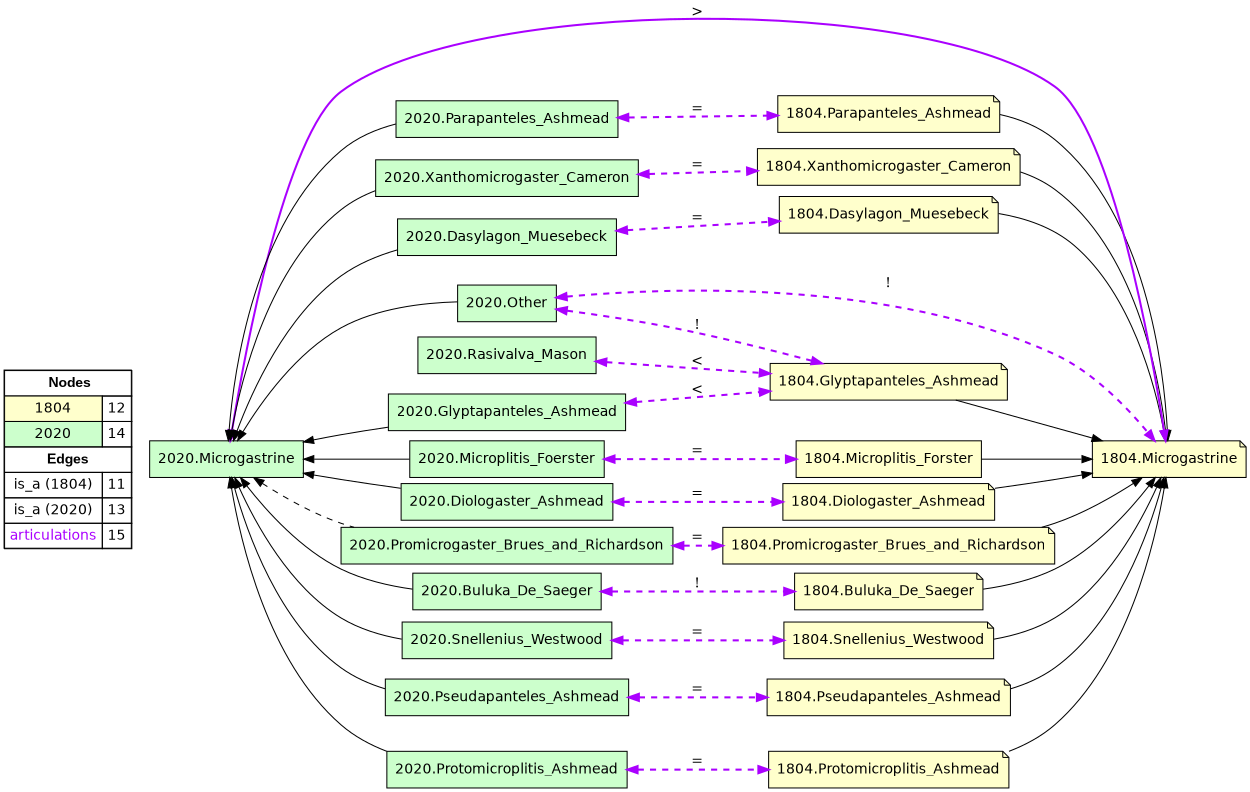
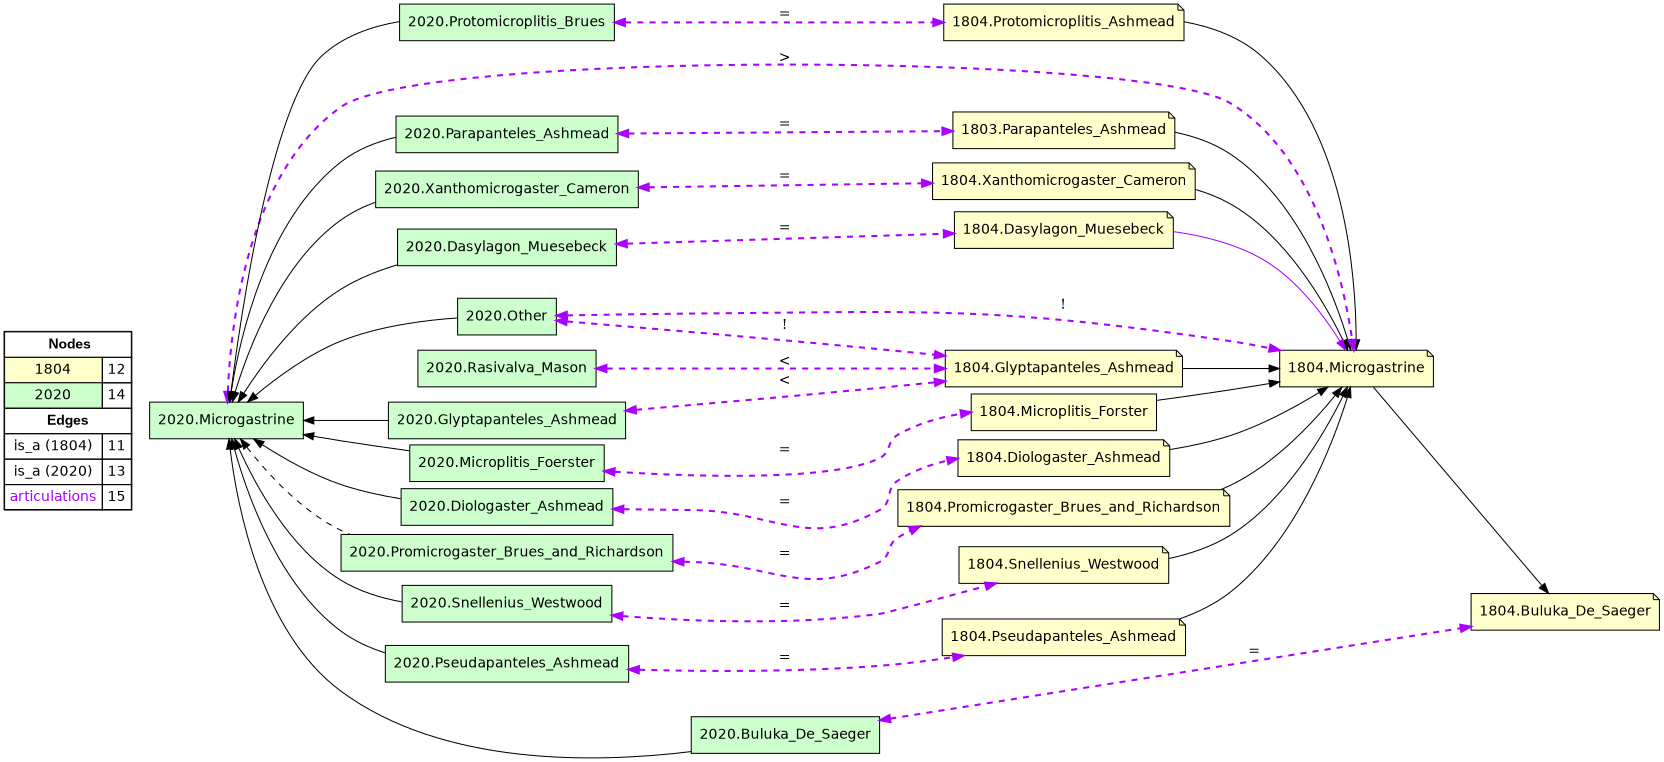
  digraph {
    rankdir=LR
    node [fillcolor="#CCFFCC" fontname=helvetica shape=box style=filled]
    edge [color="#000000" constraint=true dir=both penwidth=1 style=solid]
    n1 [fillcolor=white label=<   <TABLE BORDER="0" CELLBORDER="1" CELLSPACING="0" CELLPADDING="4">  <TR> <TD COLSPAN="2"><font face="Arial Black"> Nodes</font></TD> </TR>  <TR>   <TD bgcolor="#FFFFCC" fontname="helvetica">1804</TD>   <TD>12</TD>   </TR>  <TR>   <TD bgcolor="#CCFFCC" fontname="helvetica">2020</TD>   <TD>14</TD>   </TR>  <TR> <TD COLSPAN="2"><font face = "Arial Black"> Edges </font></TD> </TR>  <TR>   <TD><font color ="#000000">is_a (1804)</font></TD><TD>11</TD> </TR> <TR>   <TD><font color ="#000000">is_a (2020)</font></TD><TD>13</TD> </TR> <TR>   <TD><font color ="#AA00FF">articulations</font></TD><TD>15</TD> </TR> </TABLE>   > margin=0]
    "1804.Xanthomicrogaster_Cameron" [fillcolor="#FFFFCC" shape=note]
    "1804.Microgastrine" [fillcolor="#FFFFCC" shape=note]
    "1804.Diologaster_Ashmead" [fillcolor="#FFFFCC" shape=note]
    "1804.Dasylagon_Muesebeck" [fillcolor="#FFFFCC" shape=note]
    "1804.Buluka_De_Saeger" [fillcolor="#FFFFCC" shape=note]
    "1804.Pseudapanteles_Ashmead" [fillcolor="#FFFFCC" shape=note]
    "1804.Promicrogaster_Brues_and_Richardson" [fillcolor="#FFFFCC" shape=note]
    "1804.Snellenius_Westwood" [fillcolor="#FFFFCC" shape=note]
    "1804.Microplitis_Forster" [fillcolor="#FFFFCC"]
    "1804.Glyptapanteles_Ashmead" [fillcolor="#FFFFCC" shape=note]
    "1804.Protomicroplitis_Ashmead" [fillcolor="#FFFFCC" shape=note]
-   "1804.Parapanteles_Ashmead" [fillcolor="#FFFFCC" shape=note]
+   "1804.Parapanteles_Ashmead" [fillcolor="#FFFFCC" shape=note label="1803.Parapanteles_Ashmead"]
    "2020.Glyptapanteles_Ashmead"
    "2020.Parapanteles_Ashmead"
    "2020.Rasivalva_Mason"
    "2020.Xanthomicrogaster_Cameron"
    "2020.Dasylagon_Muesebeck"
    "2020.Other"
    "2020.Microplitis_Foerster"
    "2020.Diologaster_Ashmead"
    "2020.Promicrogaster_Brues_and_Richardson"
    "2020.Buluka_De_Saeger"
    "2020.Snellenius_Westwood"
    "2020.Microgastrine"
    "2020.Pseudapanteles_Ashmead"
-   "2020.Protomicroplitis_Ashmead"
+   "2020.Protomicroplitis_Ashmead" [label="2020.Protomicroplitis_Brues"]
    subgraph sub_1 {
      rank=source
      n1
    }
    "1804.Xanthomicrogaster_Cameron" -> "1804.Microgastrine" [dir=forward]
    "1804.Diologaster_Ashmead" -> "1804.Microgastrine" [dir=forward]
-   "1804.Dasylagon_Muesebeck" -> "1804.Microgastrine" [dir=forward]
-   "1804.Buluka_De_Saeger" -> "1804.Microgastrine" [dir=forward]
+   "1804.Dasylagon_Muesebeck" -> "1804.Microgastrine" [color="#AA00FF" dir=forward]
+   "1804.Microgastrine" -> "1804.Buluka_De_Saeger" [dir=forward]
    "1804.Pseudapanteles_Ashmead" -> "1804.Microgastrine" [dir=forward]
    "1804.Promicrogaster_Brues_and_Richardson" -> "1804.Microgastrine" [dir=forward]
    "1804.Snellenius_Westwood" -> "1804.Microgastrine" [dir=forward]
    "1804.Microplitis_Forster" -> "1804.Microgastrine" [dir=forward]
    "1804.Glyptapanteles_Ashmead" -> "1804.Microgastrine" [dir=forward]
    "1804.Protomicroplitis_Ashmead" -> "1804.Microgastrine" [dir=forward]
    "1804.Parapanteles_Ashmead" -> "1804.Microgastrine" [dir=forward]
    "2020.Glyptapanteles_Ashmead" -> "1804.Glyptapanteles_Ashmead" [color="#AA00FF" label="<" penwidth=2 style=dashed]
    "2020.Parapanteles_Ashmead" -> "1804.Parapanteles_Ashmead" [color="#AA00FF" label="=" penwidth=2 style=dashed]
    "2020.Rasivalva_Mason" -> "1804.Glyptapanteles_Ashmead" [color="#AA00FF" label="<" penwidth=2 style=dashed]
    "2020.Xanthomicrogaster_Cameron" -> "1804.Xanthomicrogaster_Cameron" [color="#AA00FF" label="=" penwidth=2 style=dashed]
    "2020.Dasylagon_Muesebeck" -> "1804.Dasylagon_Muesebeck" [color="#AA00FF" label="=" penwidth=2 style=dashed]
    "2020.Other" -> "1804.Microgastrine" [color="#AA00FF" label="!" penwidth=2 style=dashed]
    "2020.Other" -> "1804.Glyptapanteles_Ashmead" [color="#AA00FF" label="!" penwidth=2 style=dashed]
    "2020.Microplitis_Foerster" -> "1804.Microplitis_Forster" [color="#AA00FF" label="=" penwidth=2 style=dashed]
    "2020.Diologaster_Ashmead" -> "1804.Diologaster_Ashmead" [color="#AA00FF" label="=" penwidth=2 style=dashed]
    "2020.Promicrogaster_Brues_and_Richardson" -> "1804.Promicrogaster_Brues_and_Richardson" [color="#AA00FF" label="=" penwidth=2 style=dashed]
-   "2020.Buluka_De_Saeger" -> "1804.Buluka_De_Saeger" [color="#AA00FF" label="!" penwidth=2 style=dashed]
+   "2020.Buluka_De_Saeger" -> "1804.Buluka_De_Saeger" [color="#AA00FF" label="=" penwidth=2 style=dashed]
    "2020.Snellenius_Westwood" -> "1804.Snellenius_Westwood" [color="#AA00FF" label="=" penwidth=2 style=dashed]
-   "2020.Microgastrine" -> "1804.Microgastrine" [color="#AA00FF" label=">" penwidth=2]
+   "2020.Microgastrine" -> "1804.Microgastrine" [color="#AA00FF" label=">" penwidth=2 style=dashed]
    "2020.Microgastrine" -> "2020.Glyptapanteles_Ashmead" [dir=back]
    "2020.Microgastrine" -> "2020.Parapanteles_Ashmead" [dir=back]
    "2020.Microgastrine" -> "2020.Xanthomicrogaster_Cameron" [dir=back]
    "2020.Microgastrine" -> "2020.Dasylagon_Muesebeck" [dir=back]
    "2020.Microgastrine" -> "2020.Other" [dir=back]
    "2020.Microgastrine" -> "2020.Microplitis_Foerster" [dir=back]
    "2020.Microgastrine" -> "2020.Diologaster_Ashmead" [dir=back]
    "2020.Microgastrine" -> "2020.Promicrogaster_Brues_and_Richardson" [dir=back style=dashed]
    "2020.Microgastrine" -> "2020.Buluka_De_Saeger" [dir=back]
    "2020.Microgastrine" -> "2020.Snellenius_Westwood" [dir=back]
    "2020.Microgastrine" -> "2020.Pseudapanteles_Ashmead" [dir=back]
    "2020.Microgastrine" -> "2020.Protomicroplitis_Ashmead" [dir=back]
    "2020.Pseudapanteles_Ashmead" -> "1804.Pseudapanteles_Ashmead" [color="#AA00FF" label="=" penwidth=2 style=dashed]
    "2020.Protomicroplitis_Ashmead" -> "1804.Protomicroplitis_Ashmead" [color="#AA00FF" label="=" penwidth=2 style=dashed]
  }
